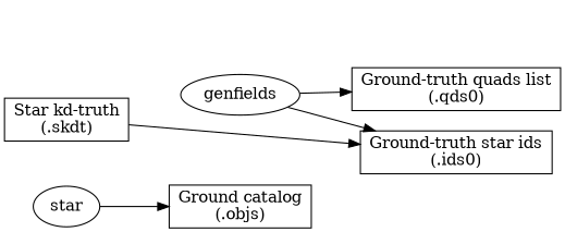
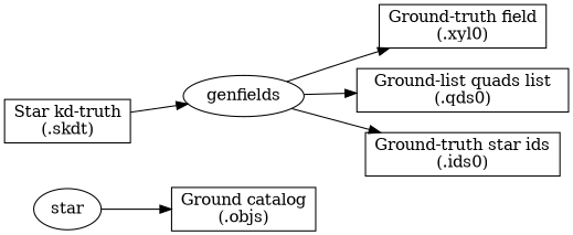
  graph {
    rankdir=LR
    node [shape=box]
    edge [dir=forward]
    n1 [label="Ground catalog\n(.objs)"]
    n2 [label="Star kd-truth\n(.skdt)"]
    genfields [shape=ellipse]
+   n4 [label="Ground-truth field\n(.xyl0)"]
    n5 [label="Ground-truth star ids\n(.ids0)"]
-   n6 [label="Ground-truth quads list\n(.qds0)"]
+   n6 [label="Ground-list quads list\n(.qds0)"]
    n7 [label=star shape=ellipse]
-   n2 -- n5
+   n2 -- genfields
+   genfields -- n4
    genfields -- n5
    genfields -- n6
    n7 -- n1
  }
